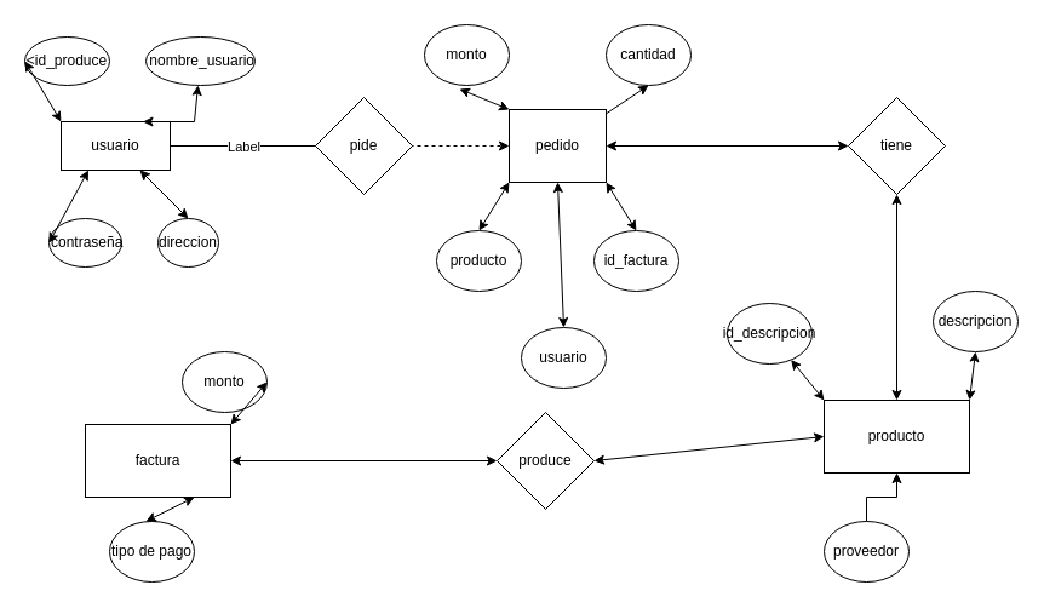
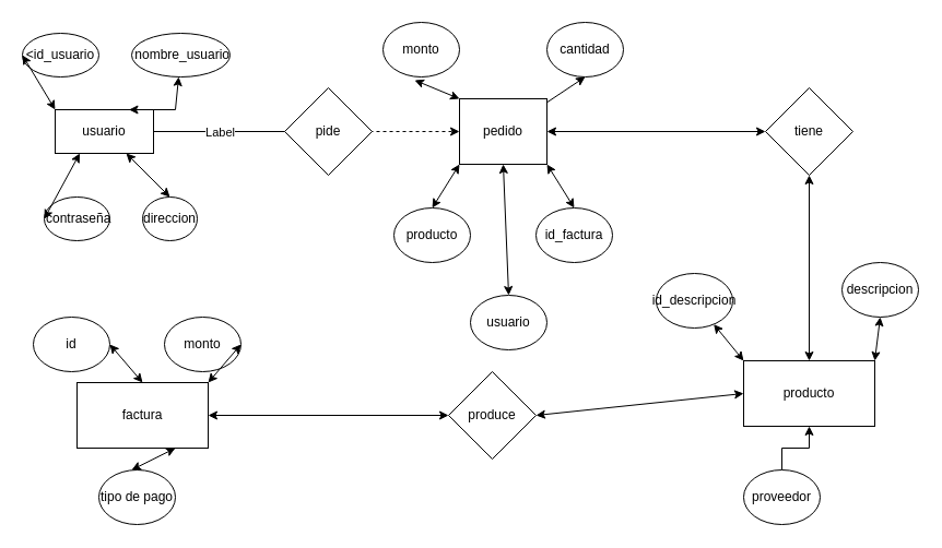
  <mxCell id="0" />
  <mxCell id="1" parent="0" />
  <mxCell id="2" value="usuario" style="rounded=0;whiteSpace=wrap;html=1;" vertex="1" parent="1"><mxGeometry x="50" y="100" width="90" height="40" as="geometry" /></mxCell>
  <mxCell id="3" value="pedido" style="rounded=0;whiteSpace=wrap;html=1;" vertex="1" parent="1"><mxGeometry x="420" y="90" width="80" height="60" as="geometry" /></mxCell>
  <mxCell id="4" value="factura" style="rounded=0;whiteSpace=wrap;html=1;" vertex="1" parent="1"><mxGeometry x="70" y="350" width="120" height="60" as="geometry" /></mxCell>
  <mxCell id="5" value="" style="endArrow=classic;html=1;rounded=0;exitX=1;exitY=0.5;exitDx=0;exitDy=0;entryX=0;entryY=0.5;entryDx=0;entryDy=0;startArrow=none;dashed=1;" edge="1" parent="1" source="6" target="3"><mxGeometry relative="1" as="geometry"><mxPoint x="400" y="280" as="sourcePoint" /><mxPoint x="500" y="280" as="targetPoint" /><Array as="points"><mxPoint x="270" y="120" /></Array></mxGeometry></mxCell>
  <mxCell id="6" value="pide" style="rhombus;whiteSpace=wrap;html=1;" vertex="1" parent="1"><mxGeometry x="260" y="80" width="80" height="80" as="geometry" /></mxCell>
  <mxCell id="7" value="" style="endArrow=none;html=1;rounded=0;exitX=1;exitY=0.5;exitDx=0;exitDy=0;entryX=0;entryY=0.5;entryDx=0;entryDy=0;" edge="1" parent="1" source="2" target="6"><mxGeometry relative="1" as="geometry"><mxPoint x="170" y="120" as="sourcePoint" /><mxPoint x="420" y="120" as="targetPoint" /><Array as="points" /></mxGeometry></mxCell>
  <mxCell id="8" value="Label" style="edgeLabel;resizable=0;html=1;align=center;verticalAlign=middle;" connectable="0" vertex="1" parent="7"><mxGeometry relative="1" as="geometry" /></mxCell>
  <mxCell id="9" value="" style="endArrow=classic;startArrow=classic;html=1;rounded=0;entryX=0;entryY=0.5;entryDx=0;entryDy=0;exitX=1;exitY=0.5;exitDx=0;exitDy=0;" edge="1" parent="1" source="3" target="10"><mxGeometry width="50" height="50" relative="1" as="geometry"><mxPoint x="430" y="310" as="sourcePoint" /><mxPoint x="480" y="260" as="targetPoint" /></mxGeometry></mxCell>
  <mxCell id="10" value="tiene" style="rhombus;whiteSpace=wrap;html=1;" vertex="1" parent="1"><mxGeometry x="700" y="80" width="80" height="80" as="geometry" /></mxCell>
  <mxCell id="11" value="producto" style="rounded=0;whiteSpace=wrap;html=1;" vertex="1" parent="1"><mxGeometry x="680" y="330" width="120" height="60" as="geometry" /></mxCell>
  <mxCell id="12" value="" style="endArrow=classic;startArrow=classic;html=1;rounded=0;entryX=0.5;entryY=1;entryDx=0;entryDy=0;exitX=0.5;exitY=0;exitDx=0;exitDy=0;" edge="1" parent="1" source="11" target="10"><mxGeometry width="50" height="50" relative="1" as="geometry"><mxPoint x="430" y="310" as="sourcePoint" /><mxPoint x="480" y="260" as="targetPoint" /></mxGeometry></mxCell>
  <mxCell id="13" value="produce" style="rhombus;whiteSpace=wrap;html=1;" vertex="1" parent="1"><mxGeometry x="410" y="340" width="80" height="80" as="geometry" /></mxCell>
  <mxCell id="14" value="" style="endArrow=classic;startArrow=classic;html=1;rounded=0;entryX=0;entryY=0.5;entryDx=0;entryDy=0;exitX=1;exitY=0.5;exitDx=0;exitDy=0;" edge="1" parent="1" source="13" target="11"><mxGeometry width="50" height="50" relative="1" as="geometry"><mxPoint x="430" y="310" as="sourcePoint" /><mxPoint x="480" y="260" as="targetPoint" /></mxGeometry></mxCell>
  <mxCell id="15" value="" style="endArrow=classic;startArrow=classic;html=1;rounded=0;exitX=1;exitY=0.5;exitDx=0;exitDy=0;entryX=0;entryY=0.5;entryDx=0;entryDy=0;" edge="1" parent="1" source="4" target="13"><mxGeometry width="50" height="50" relative="1" as="geometry"><mxPoint x="430" y="310" as="sourcePoint" /><mxPoint x="480" y="260" as="targetPoint" /></mxGeometry></mxCell>
  <mxCell id="16" value="&amp;nbsp;contraseña" style="ellipse;whiteSpace=wrap;html=1;" vertex="1" parent="1"><mxGeometry y="180" width="60" height="40" as="geometry" x="40" /></mxCell>
  <mxCell id="17" value="direccion&lt;br&gt;" style="ellipse;whiteSpace=wrap;html=1;" vertex="1" parent="1"><mxGeometry x="130" y="180" width="50" height="40" as="geometry" /></mxCell>
  <mxCell id="18" value="&amp;nbsp;nombre_usuario" style="ellipse;whiteSpace=wrap;html=1;" vertex="1" parent="1"><mxGeometry x="120" width="90" height="40" as="geometry" y="30" /></mxCell>
- <mxCell id="19" value="&amp;lt;id_produce" style="ellipse;whiteSpace=wrap;html=1;" vertex="1" parent="1"><mxGeometry x="20" width="70" height="40" as="geometry" y="30" /></mxCell>
+ <mxCell id="19" value="&amp;lt;id_usuario" style="ellipse;whiteSpace=wrap;html=1;" vertex="1" parent="1"><mxGeometry x="20" width="70" height="40" as="geometry" y="30" /></mxCell>
  <mxCell id="20" value="" style="endArrow=classic;startArrow=classic;html=1;rounded=0;exitX=0;exitY=0.5;exitDx=0;exitDy=0;entryX=0.25;entryY=1;entryDx=0;entryDy=0;" edge="1" parent="1" source="16" target="2"><mxGeometry width="50" height="50" relative="1" as="geometry"><mxPoint y="190" as="sourcePoint" x="40" /><mxPoint x="90" y="140" as="targetPoint" /></mxGeometry></mxCell>
  <mxCell id="21" value="" style="endArrow=classic;startArrow=classic;html=1;rounded=0;exitX=0.5;exitY=0;exitDx=0;exitDy=0;" edge="1" parent="1" source="17" target="2"><mxGeometry width="50" height="50" relative="1" as="geometry"><mxPoint x="430" y="280" as="sourcePoint" /><mxPoint x="480" y="230" as="targetPoint" /></mxGeometry></mxCell>
  <mxCell id="22" value="" style="endArrow=classic;startArrow=classic;html=1;rounded=0;exitX=0.75;exitY=0;exitDx=0;exitDy=0;" edge="1" parent="1" source="2" target="18"><mxGeometry width="50" height="50" relative="1" as="geometry"><mxPoint x="430" y="280" as="sourcePoint" /><mxPoint x="480" y="230" as="targetPoint" /><Array as="points"><mxPoint x="160" y="100" /></Array></mxGeometry></mxCell>
  <mxCell id="23" value="" style="endArrow=classic;startArrow=classic;html=1;rounded=0;exitX=0;exitY=0.5;exitDx=0;exitDy=0;entryX=0;entryY=0;entryDx=0;entryDy=0;" edge="1" parent="1" source="19" target="2"><mxGeometry width="50" height="50" relative="1" as="geometry"><mxPoint x="430" y="280" as="sourcePoint" /><mxPoint x="480" y="230" as="targetPoint" /></mxGeometry></mxCell>
  <mxCell id="24" value="monto" style="ellipse;whiteSpace=wrap;html=1;" vertex="1" parent="1"><mxGeometry x="150" y="290" width="70" height="50" as="geometry" /></mxCell>
+ <mxCell id="25" value="id" style="ellipse;whiteSpace=wrap;html=1;" vertex="1" parent="1"><mxGeometry x="30" y="290" width="70" height="50" as="geometry" /></mxCell>
  <mxCell id="26" value="descripcion" style="ellipse;whiteSpace=wrap;html=1;" vertex="1" parent="1"><mxGeometry x="770" y="240" width="70" height="50" as="geometry" /></mxCell>
  <mxCell id="27" value="" style="edgeStyle=orthogonalEdgeStyle;rounded=0;orthogonalLoop=1;jettySize=auto;html=1;" edge="1" parent="1" source="28" target="11"><mxGeometry relative="1" as="geometry" /></mxCell>
  <mxCell id="28" value="proveedor" style="ellipse;whiteSpace=wrap;html=1;" vertex="1" parent="1"><mxGeometry x="680" y="430" width="70" height="50" as="geometry" /></mxCell>
  <mxCell id="29" value="id_descripcion" style="ellipse;whiteSpace=wrap;html=1;" vertex="1" parent="1"><mxGeometry x="600" y="250" width="70" height="50" as="geometry" /></mxCell>
  <mxCell id="30" value="" style="endArrow=classic;startArrow=classic;html=1;rounded=0;exitX=0;exitY=0;exitDx=0;exitDy=0;" edge="1" parent="1" source="11" target="29"><mxGeometry width="50" height="50" relative="1" as="geometry"><mxPoint x="430" y="280" as="sourcePoint" /><mxPoint x="480" y="230" as="targetPoint" /></mxGeometry></mxCell>
  <mxCell id="31" value="" style="endArrow=classic;startArrow=classic;html=1;rounded=0;entryX=0.5;entryY=1;entryDx=0;entryDy=0;exitX=1;exitY=0;exitDx=0;exitDy=0;" edge="1" parent="1" source="11" target="26"><mxGeometry width="50" height="50" relative="1" as="geometry"><mxPoint x="430" y="280" as="sourcePoint" /><mxPoint x="480" y="230" as="targetPoint" /></mxGeometry></mxCell>
  <mxCell id="32" value="tipo de pago" style="ellipse;whiteSpace=wrap;html=1;" vertex="1" parent="1"><mxGeometry x="90" y="430" width="70" height="50" as="geometry" /></mxCell>
  <mxCell id="33" value="" style="endArrow=classic;startArrow=classic;html=1;rounded=0;exitX=1;exitY=0;exitDx=0;exitDy=0;entryX=1;entryY=0.5;entryDx=0;entryDy=0;" edge="1" parent="1" source="4" target="24"><mxGeometry width="50" height="50" relative="1" as="geometry"><mxPoint x="430" y="280" as="sourcePoint" /><mxPoint x="480" y="230" as="targetPoint" /></mxGeometry></mxCell>
  <mxCell id="34" value="" style="endArrow=classic;startArrow=classic;html=1;rounded=0;entryX=0.75;entryY=1;entryDx=0;entryDy=0;" edge="1" parent="1" target="4"><mxGeometry width="50" height="50" relative="1" as="geometry"><mxPoint x="120" y="430" as="sourcePoint" /><mxPoint x="155" y="390" as="targetPoint" /></mxGeometry></mxCell>
+ <mxCell id="35" value="" style="endArrow=classic;startArrow=classic;html=1;rounded=0;exitX=1;exitY=0.5;exitDx=0;exitDy=0;entryX=0.5;entryY=0;entryDx=0;entryDy=0;" edge="1" parent="1" source="25" target="4"><mxGeometry width="50" height="50" relative="1" as="geometry"><mxPoint x="430" y="280" as="sourcePoint" /><mxPoint x="480" y="230" as="targetPoint" /></mxGeometry></mxCell>
  <mxCell id="36" value="usuario" style="ellipse;whiteSpace=wrap;html=1;" vertex="1" parent="1"><mxGeometry x="430" y="270" width="70" height="50" as="geometry" /></mxCell>
  <mxCell id="37" value="producto" style="ellipse;whiteSpace=wrap;html=1;" vertex="1" parent="1"><mxGeometry x="360" y="190" width="70" height="50" as="geometry" /></mxCell>
  <mxCell id="38" value="id_factura" style="ellipse;whiteSpace=wrap;html=1;" vertex="1" parent="1"><mxGeometry x="490" y="190" width="70" height="50" as="geometry" /></mxCell>
  <mxCell id="39" value="monto" style="ellipse;whiteSpace=wrap;html=1;" vertex="1" parent="1"><mxGeometry x="350" y="20" width="70" height="50" as="geometry" /></mxCell>
  <mxCell id="40" value="cantidad" style="ellipse;whiteSpace=wrap;html=1;" vertex="1" parent="1"><mxGeometry x="500" y="20" width="70" height="50" as="geometry" /></mxCell>
  <mxCell id="41" value="" style="endArrow=classic;startArrow=classic;html=1;rounded=0;entryX=0;entryY=1;entryDx=0;entryDy=0;exitX=0.5;exitY=0;exitDx=0;exitDy=0;" edge="1" parent="1" source="37" target="3"><mxGeometry width="50" height="50" relative="1" as="geometry"><mxPoint x="430" y="280" as="sourcePoint" /><mxPoint x="480" y="230" as="targetPoint" /></mxGeometry></mxCell>
  <mxCell id="42" value="" style="endArrow=classic;startArrow=classic;html=1;rounded=0;entryX=0.5;entryY=1;entryDx=0;entryDy=0;exitX=0.5;exitY=0;exitDx=0;exitDy=0;" edge="1" parent="1" source="36" target="3"><mxGeometry width="50" height="50" relative="1" as="geometry"><mxPoint x="430" y="280" as="sourcePoint" /><mxPoint x="480" y="230" as="targetPoint" /></mxGeometry></mxCell>
  <mxCell id="43" value="" style="endArrow=classic;startArrow=classic;html=1;rounded=0;entryX=1;entryY=1;entryDx=0;entryDy=0;exitX=0.5;exitY=0;exitDx=0;exitDy=0;" edge="1" parent="1" source="38" target="3"><mxGeometry width="50" height="50" relative="1" as="geometry"><mxPoint x="430" y="280" as="sourcePoint" /><mxPoint x="480" y="230" as="targetPoint" /></mxGeometry></mxCell>
  <mxCell id="44" value="" style="endArrow=classic;html=1;rounded=0;entryX=0.5;entryY=1;entryDx=0;entryDy=0;" edge="1" parent="1" source="3" target="40"><mxGeometry width="50" height="50" relative="1" as="geometry"><mxPoint x="430" y="280" as="sourcePoint" /><mxPoint x="480" y="230" as="targetPoint" /></mxGeometry></mxCell>
  <mxCell id="45" value="" style="endArrow=classic;startArrow=classic;html=1;rounded=0;entryX=0.414;entryY=1.06;entryDx=0;entryDy=0;entryPerimeter=0;exitX=0;exitY=0;exitDx=0;exitDy=0;" edge="1" parent="1" source="3" target="39"><mxGeometry width="50" height="50" relative="1" as="geometry"><mxPoint x="430" y="280" as="sourcePoint" /><mxPoint x="480" y="230" as="targetPoint" /></mxGeometry></mxCell>
